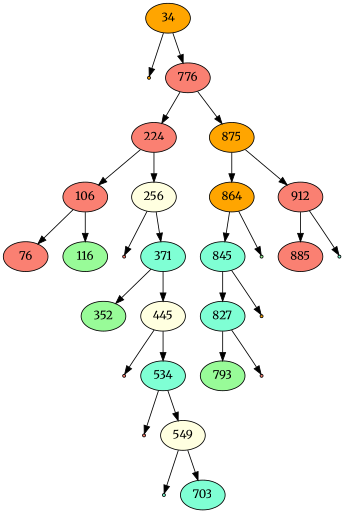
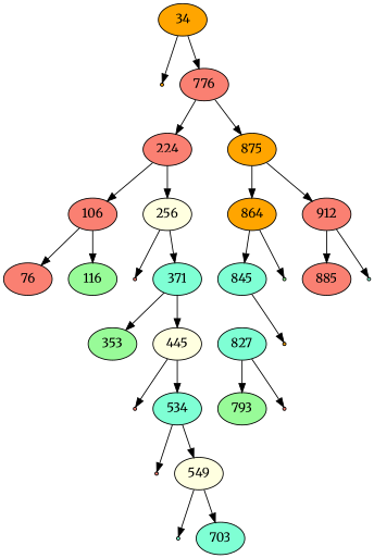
  digraph {
    fontname=Merriweather
    node [fillcolor=salmon fontname=Merriweather style=filled]
    edge [fontname=Merriweather]
    null277258663 [fillcolor=orange shape=point]
    34 [fillcolor=orange]
    776
    224
    875 [fillcolor=orange]
    106
    256 [fillcolor=lightyellow]
    864 [fillcolor=orange]
    912
    76
    116 [fillcolor=palegreen]
    null99603697 [shape=point]
    371 [fillcolor=aquamarine]
-   352 [fillcolor=palegreen]
+   352 [fillcolor=palegreen label=353]
    445 [fillcolor=lightyellow]
    null114138889 [shape=point]
    534 [fillcolor=aquamarine]
    null990306293 [shape=point]
    549 [fillcolor=lightyellow]
    null679911837 [fillcolor=aquamarine shape=point]
    703 [fillcolor=aquamarine]
    845 [fillcolor=aquamarine]
    null885099347 [fillcolor=palegreen shape=point]
    885
    null657029816 [fillcolor=aquamarine shape=point]
    827 [fillcolor=aquamarine]
    null815504923 [fillcolor=orange shape=point]
    793 [fillcolor=palegreen]
    null547117374 [shape=point]
    34 -> null277258663
    34 -> 776
    776 -> 224
    776 -> 875
    224 -> 106
    224 -> 256
    875 -> 864
    875 -> 912
    106 -> 76
    106 -> 116
    256 -> null99603697
    256 -> 371
    864 -> 845
    864 -> null885099347
    912 -> 885
    912 -> null657029816
    371 -> 352
    371 -> 445
    445 -> null114138889
    445 -> 534
    534 -> null990306293
    534 -> 549
    549 -> null679911837
    549 -> 703
-   845 -> 827
    845 -> null815504923
    827 -> 793
    827 -> null547117374
  }
